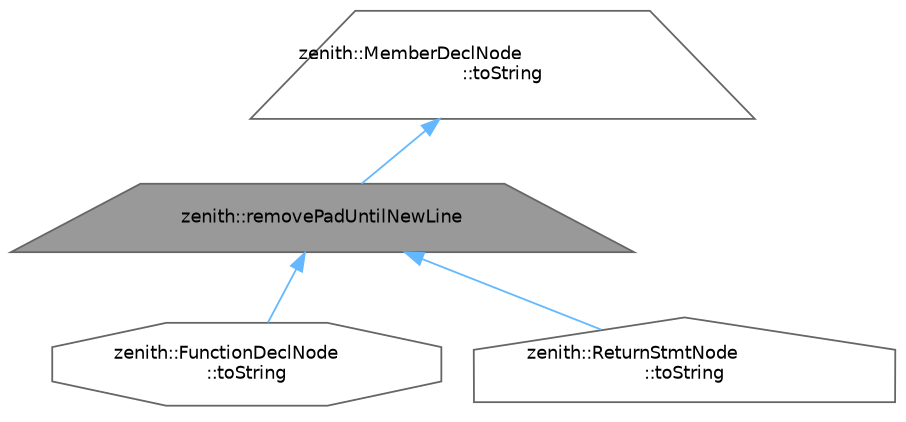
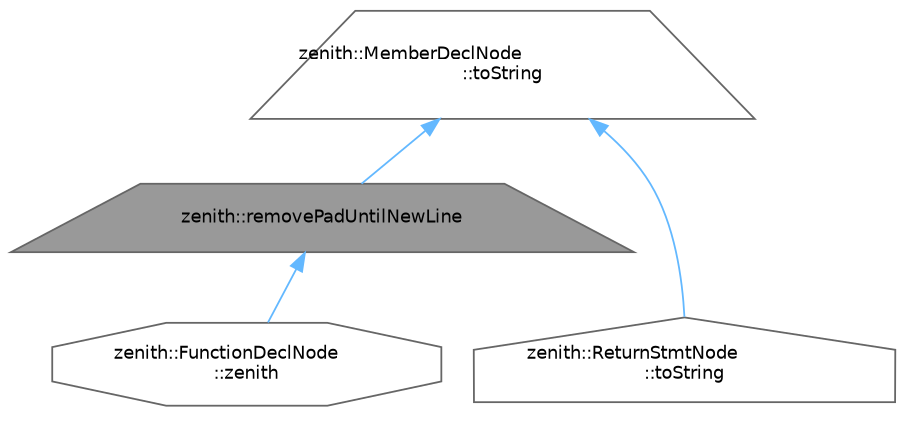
  digraph {
    rankdir=TB
    node [color=grey40 fillcolor=white fontname=Helvetica fontsize=10 shape=trapezium style=filled]
    edge [color=steelblue1 dir=back fontname=Helvetica fontsize=10 labelfontname=Helvetica labelfontsize=10 style=solid]
    n1 [color=gray40 fillcolor=grey60 fontcolor=black height=0.2 label="zenith::removePadUntilNewLine" width=0.4]
-   n2 [height=0.2 label="zenith::FunctionDeclNode\l::toString" shape=octagon width=0.4]
+   n2 [height=0.2 label="zenith::FunctionDeclNode\l::zenith" shape=octagon width=0.4]
    n3 [height=0.2 label="zenith::ReturnStmtNode\l::toString" shape=house width=0.4]
    n4 [height=0.2 label="zenith::MemberDeclNode\l::toString" width=0.4]
    n1 -> n2
-   n1 -> n3
+   n4 -> n3
    n4 -> n1
  }
